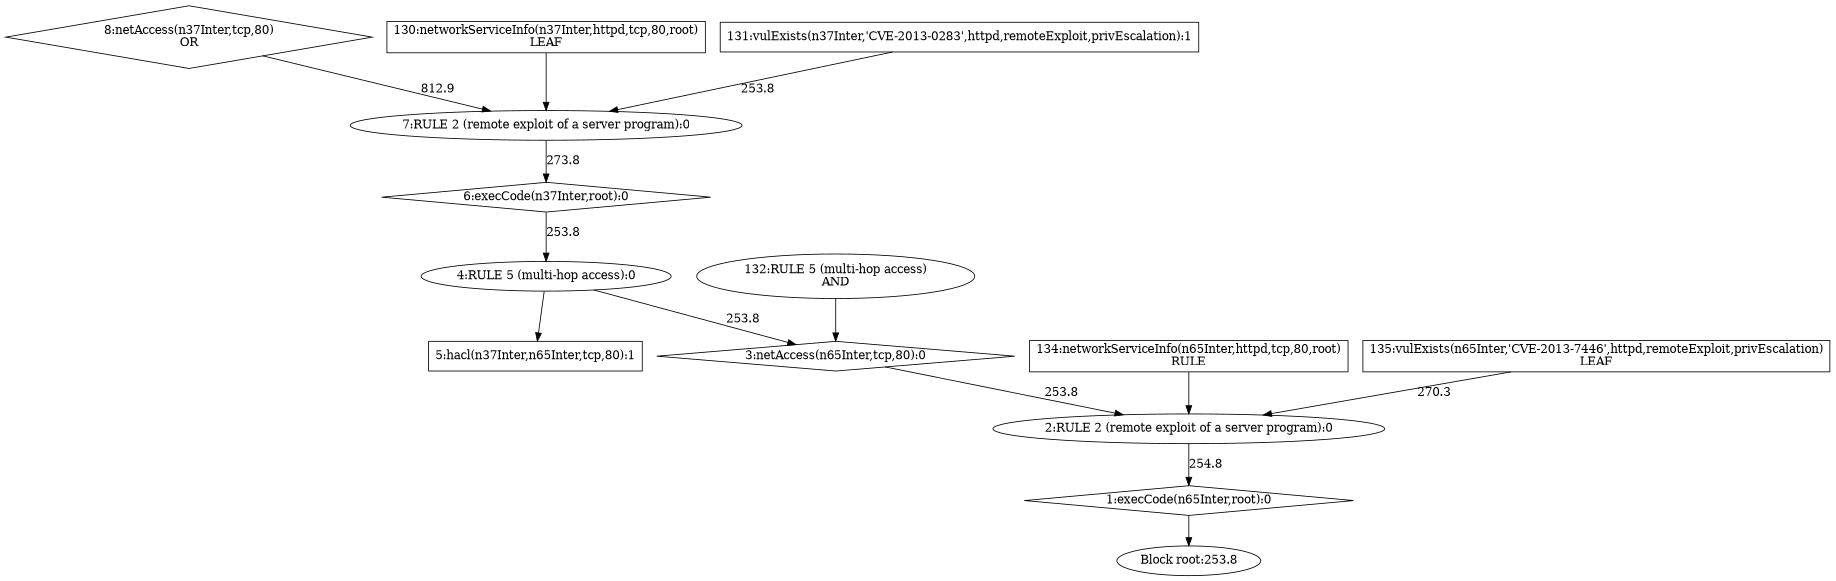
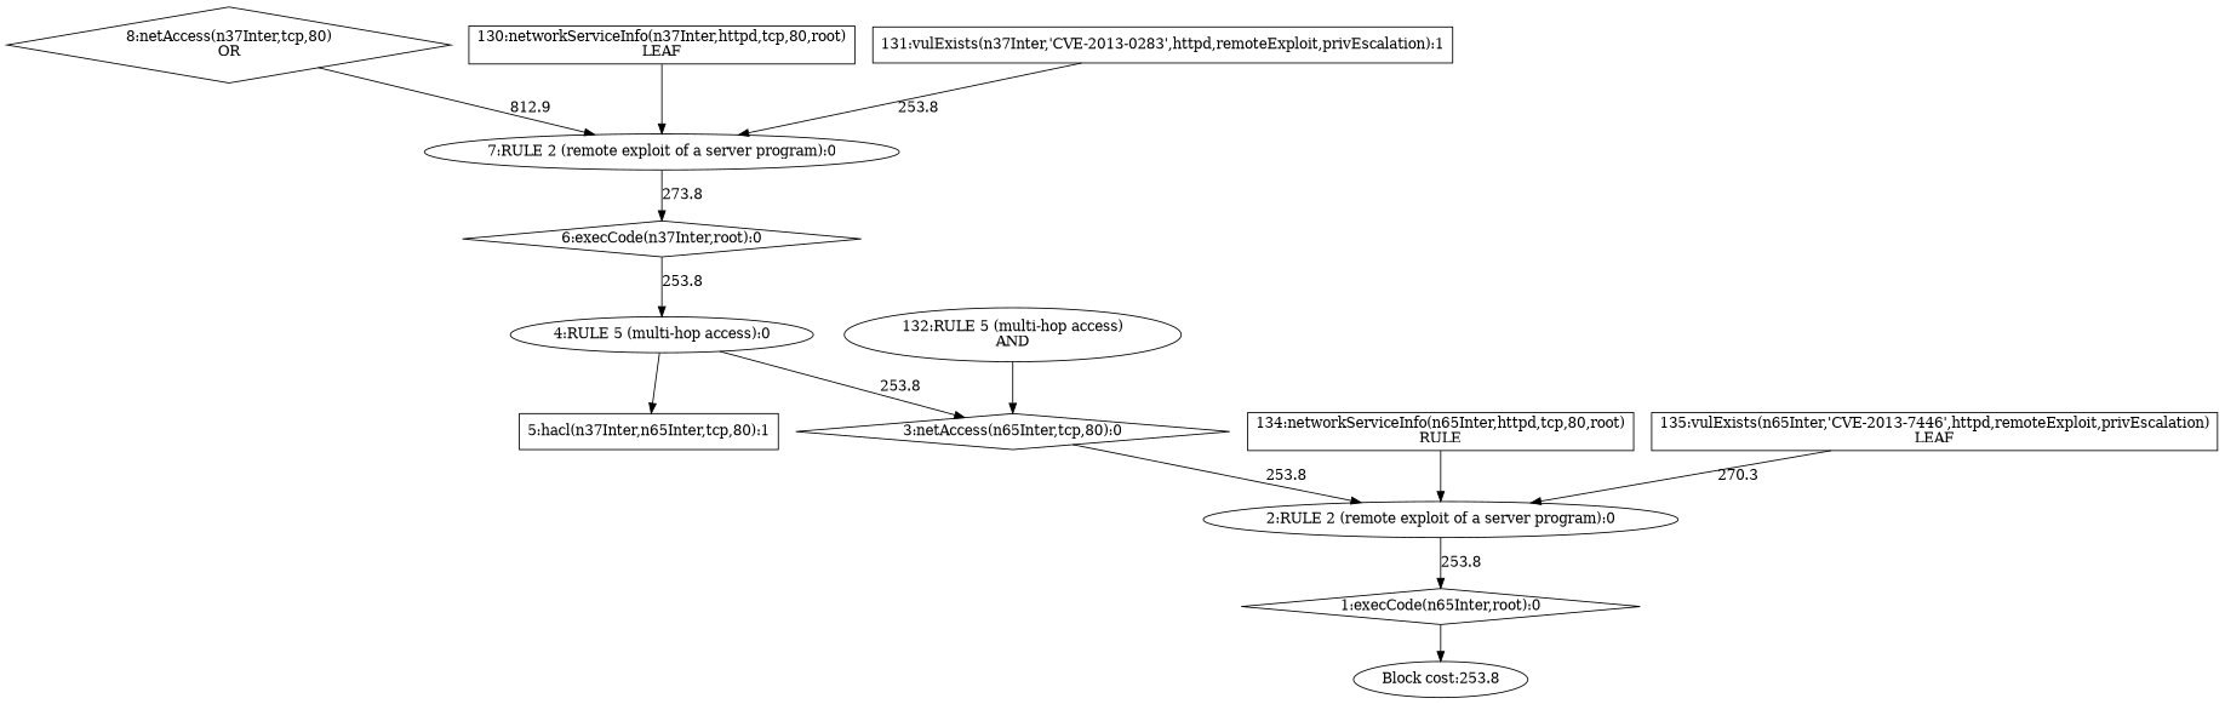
  digraph {
    node [shape=ellipse]
-   n1 [label="Block root:253.8"]
+   n1 [label="Block cost:253.8"]
    n2 [label="1:execCode(n65Inter,root):0" shape=diamond]
    n3 [label="2:RULE 2 (remote exploit of a server program):0"]
    n4 [label="3:netAccess(n65Inter,tcp,80):0" shape=diamond]
    n5 [label="4:RULE 5 (multi-hop access):0"]
    n6 [label="5:hacl(n37Inter,n65Inter,tcp,80):1" shape=box]
    n7 [label="6:execCode(n37Inter,root):0" shape=diamond]
    n8 [label="7:RULE 2 (remote exploit of a server program):0"]
    n9 [label="8:netAccess(n37Inter,tcp,80)\nOR" shape=diamond]
    n10 [label="130:networkServiceInfo(n37Inter,httpd,tcp,80,root)\nLEAF" shape=box]
    n11 [label="132:RULE 5 (multi-hop access)\nAND"]
    n12 [label="131:vulExists(n37Inter,'CVE-2013-0283',httpd,remoteExploit,privEscalation):1" shape=box]
    n13 [label="134:networkServiceInfo(n65Inter,httpd,tcp,80,root)\nRULE" shape=box]
    n14 [label="135:vulExists(n65Inter,'CVE-2013-7446',httpd,remoteExploit,privEscalation)\nLEAF" shape=box]
    n2 -> n1
-   n3 -> n2 [label=254.8]
+   n3 -> n2 [label=253.8]
    n4 -> n3 [label=253.8]
    n5 -> n4 [label=253.8]
    n5 -> n6
    n7 -> n5 [label=253.8]
    n8 -> n7 [label=273.8]
    n9 -> n8 [label=812.9]
    n10 -> n8
    n11 -> n4
    n12 -> n8 [label=253.8]
    n13 -> n3
    n14 -> n3 [label=270.3]
  }
